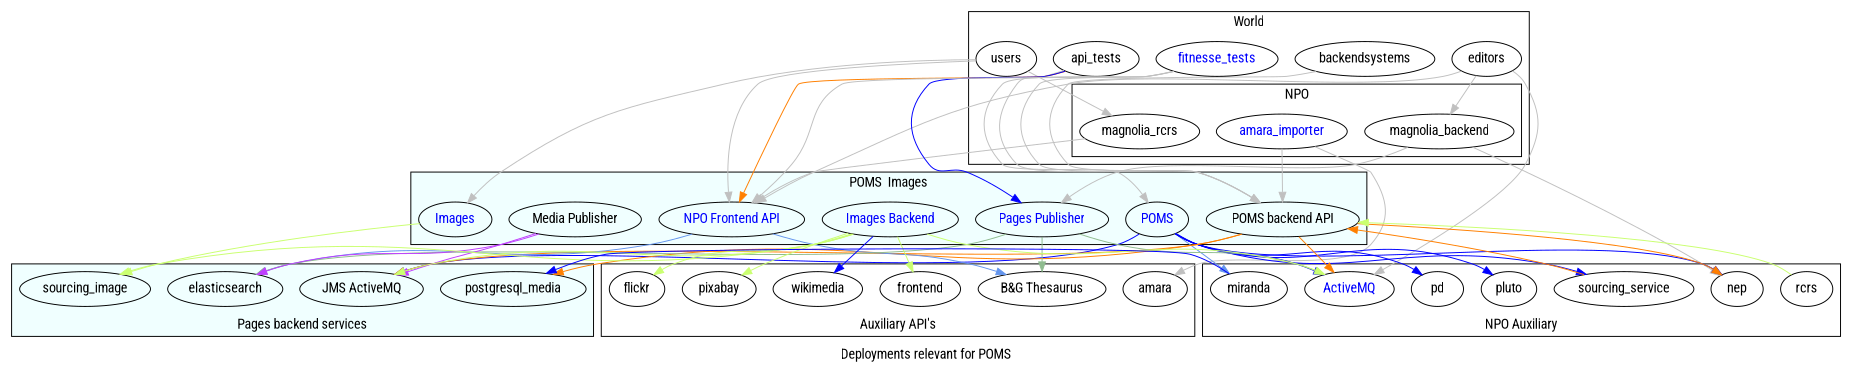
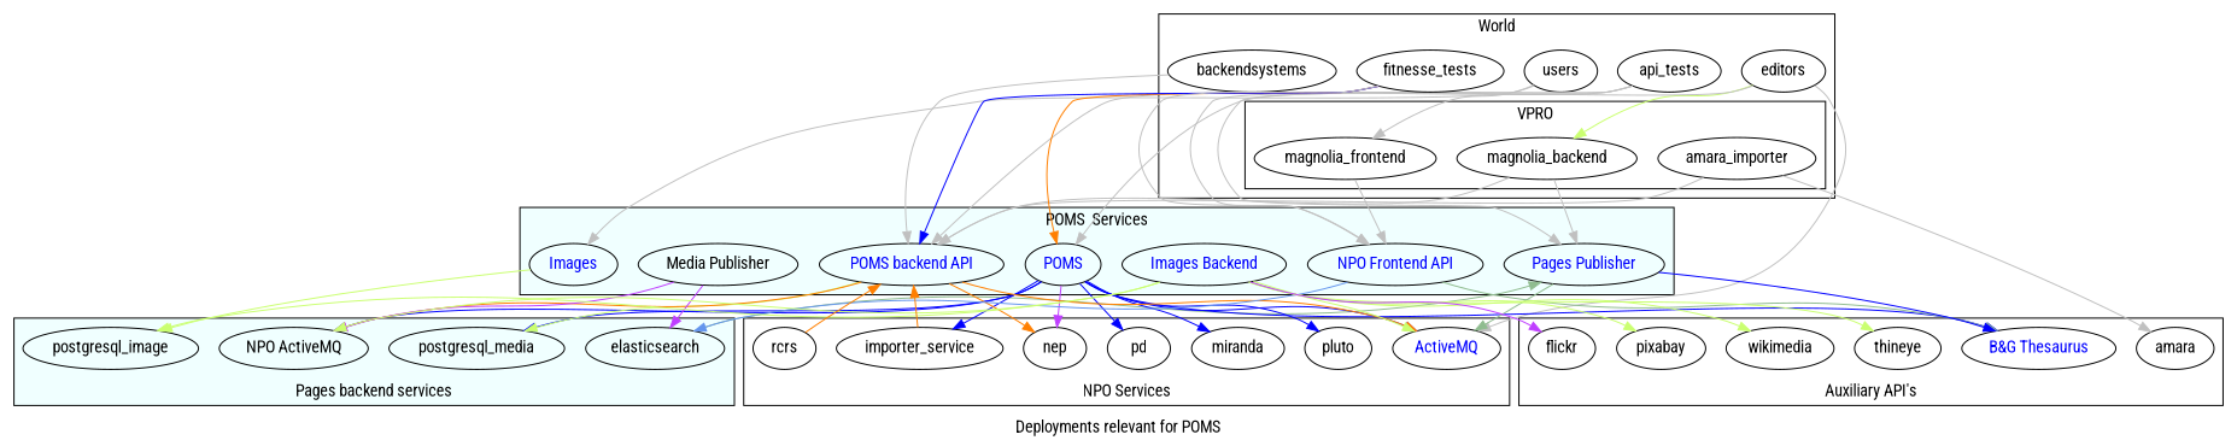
  digraph {
    fontname="Roboto Condensed"
    label="Deployments relevant for POMS"
    node [fontname="Roboto Condensed"]
    edge [color=gray fontname="Roboto Condensed"]
    postgresql_media
-   postgresql_image [label=sourcing_image]
+   postgresql_image
    elasticsearch
-   n4 [label="JMS ActiveMQ"]
-   magnolia_frontend [label=magnolia_rcrs]
+   n4 [label="NPO ActiveMQ"]
+   magnolia_frontend
    magnolia_backend
-   amara_importer [fontcolor=blue]
+   amara_importer
    users
    backendsystems
    editors
    api_tests
-   fitnesse_tests [fontcolor=blue]
+   fitnesse_tests
    n13 [fontcolor=blue label=POMS]
-   n14 [fontcolor=black label="POMS backend API"]
+   n14 [fontcolor=blue label="POMS backend API"]
    n15 [fontcolor=blue label="NPO Frontend API"]
    n16 [fontcolor=blue label="Pages Publisher"]
    n17 [label="Media Publisher"]
    n18 [fontcolor=blue label=Images]
    n19 [fontcolor=blue label="Images Backend"]
    pd
    rcrs
    miranda
    pluto
    nep
-   sourcing_service
+   sourcing_service [label=importer_service]
    n26 [fontcolor=blue label=ActiveMQ]
-   n27 [fontcolor=black label="B&G Thesaurus"]
-   thineye [label=frontend]
+   n27 [fontcolor=blue label="B&G Thesaurus"]
+   thineye
    wikimedia
    pixabay
    flickr
    amara
    subgraph cluster_1 {
      bgcolor=azure
      label="Pages backend services"
      labelloc=b
      postgresql_media
      postgresql_image
      elasticsearch
      n4
    }
    subgraph cluster_2 {
      label=World
      users
      backendsystems
      editors
      api_tests
      fitnesse_tests
      subgraph cluster_3 {
-       label=NPO
+       label=VPRO
        magnolia_frontend
        magnolia_backend
        amara_importer
      }
    }
    subgraph cluster_4 {
      bgcolor=azure
-     label="POMS  Images"
+     label="POMS  Services"
      n13
      n14
      n15
      n16
      n17
      n18
      n19
    }
    subgraph cluster_5 {
-     label="NPO Auxiliary"
+     label="NPO Services"
      labelloc=b
      pd
      rcrs
      miranda
      pluto
      nep
      sourcing_service
      n26
    }
    subgraph cluster_6 {
      label="Auxiliary API's"
      labelloc=b
      n27
      thineye
      wikimedia
      pixabay
      flickr
      amara
    }
    magnolia_frontend -> n15
-   magnolia_backend -> nep
+   magnolia_backend -> n14
    magnolia_backend -> n16
    amara_importer -> n14
    amara_importer -> amara
    users -> magnolia_frontend
-   users -> n15
    users -> n18
    backendsystems -> n14
-   editors -> magnolia_backend
-   editors -> n15
+   editors -> magnolia_backend [color=darkolivegreen1]
+   editors -> n13
    editors -> n26
    api_tests -> n14
-   api_tests -> n15 [color=darkorange1]
-   api_tests -> n16 [color=blue]
-   fitnesse_tests -> n13
-   fitnesse_tests -> n14
+   api_tests -> n15
+   api_tests -> n16
+   fitnesse_tests -> n13 [color=darkorange1]
+   fitnesse_tests -> n14 [color=blue]
    fitnesse_tests -> n15
-   miranda -> postgresql_media [color=blue]
+   n13 -> postgresql_media [color=blue]
    n13 -> n4 [color=blue]
    n13 -> pd [color=blue]
-   n13 -> miranda [color=cornflowerblue]
+   n13 -> miranda [color=blue]
    n13 -> pluto [color=blue]
-   n13 -> nep [color=blue]
+   n13 -> nep [color=darkorchid1]
    n13 -> sourcing_service [color=blue]
    n13 -> n26 [color=blue]
-   n14 -> postgresql_media [color=darkorange1]
+   n13 -> n27 [color=blue]
+   n14 -> postgresql_media [color=darkolivegreen1]
    n14 -> n4 [color=darkorange1]
    n14 -> nep [color=darkorange1]
    n14 -> n26 [color=darkorange1]
    n15 -> elasticsearch [color=cornflowerblue]
-   n15 -> n27 [color=cornflowerblue]
-   n16 -> elasticsearch [color=darkseagreen]
+   n15 -> n27 [color=darkseagreen]
+   elasticsearch -> n16 [color=darkseagreen]
    n16 -> n26 [color=darkseagreen]
-   n16 -> n27 [color=darkseagreen]
+   n16 -> n27 [color=blue]
    n17 -> elasticsearch [color=darkorchid1]
    n17 -> n4 [color=darkorchid1]
    n18 -> postgresql_image [color=darkolivegreen1]
    n19 -> postgresql_image [color=darkolivegreen1]
    n19 -> n4 [color=darkolivegreen1]
    n19 -> n26 [color=darkolivegreen1]
    n19 -> thineye [color=darkolivegreen1]
-   n19 -> wikimedia [color=blue]
+   n19 -> wikimedia [color=darkolivegreen1]
    n19 -> pixabay [color=darkolivegreen1]
-   n19 -> flickr [color=darkolivegreen1]
-   rcrs -> n14 [color=darkolivegreen1]
+   n19 -> flickr [color=darkorchid1]
+   rcrs -> n14 [color=darkorange1]
    sourcing_service -> n14 [color=darkorange1]
  }
